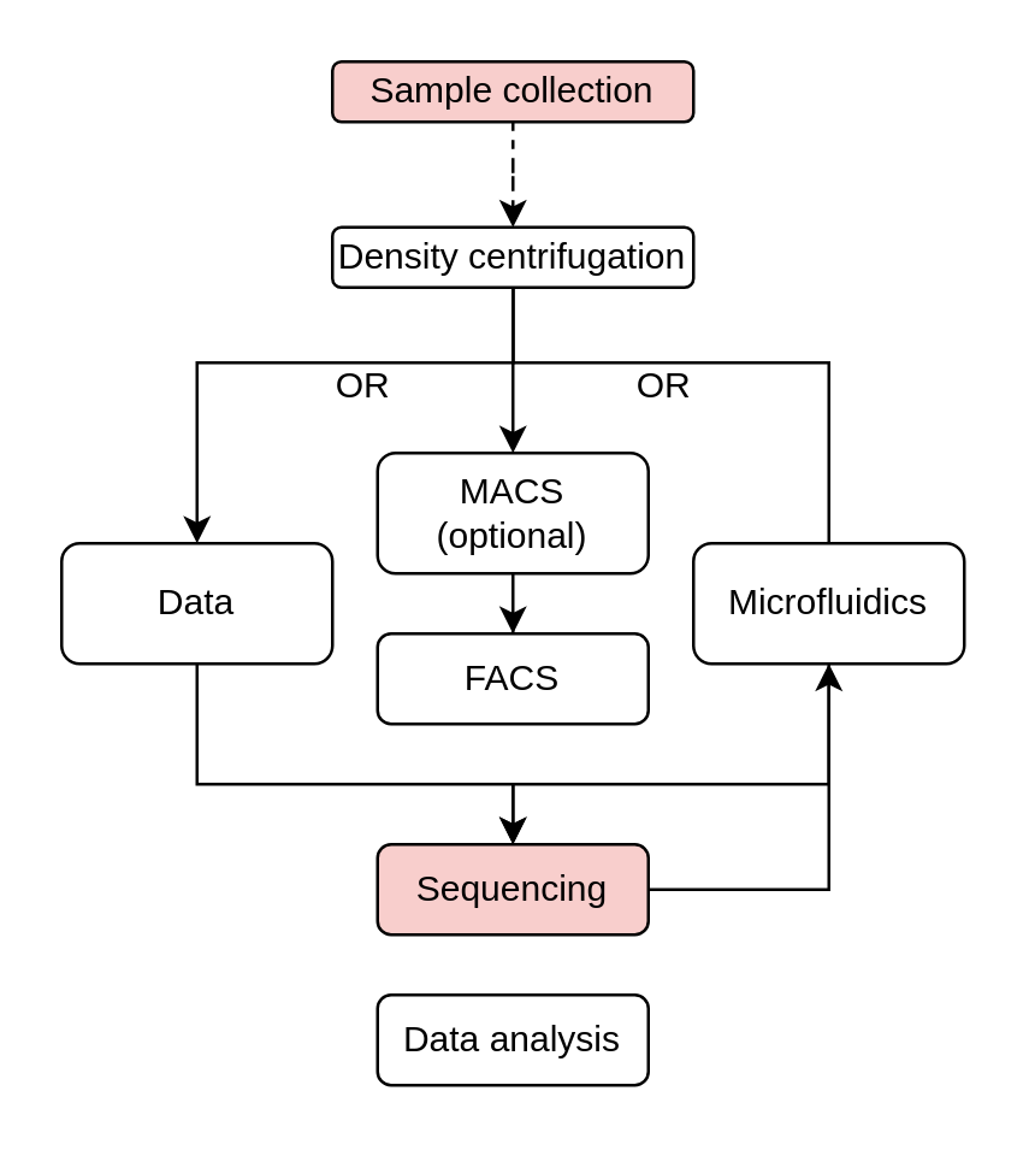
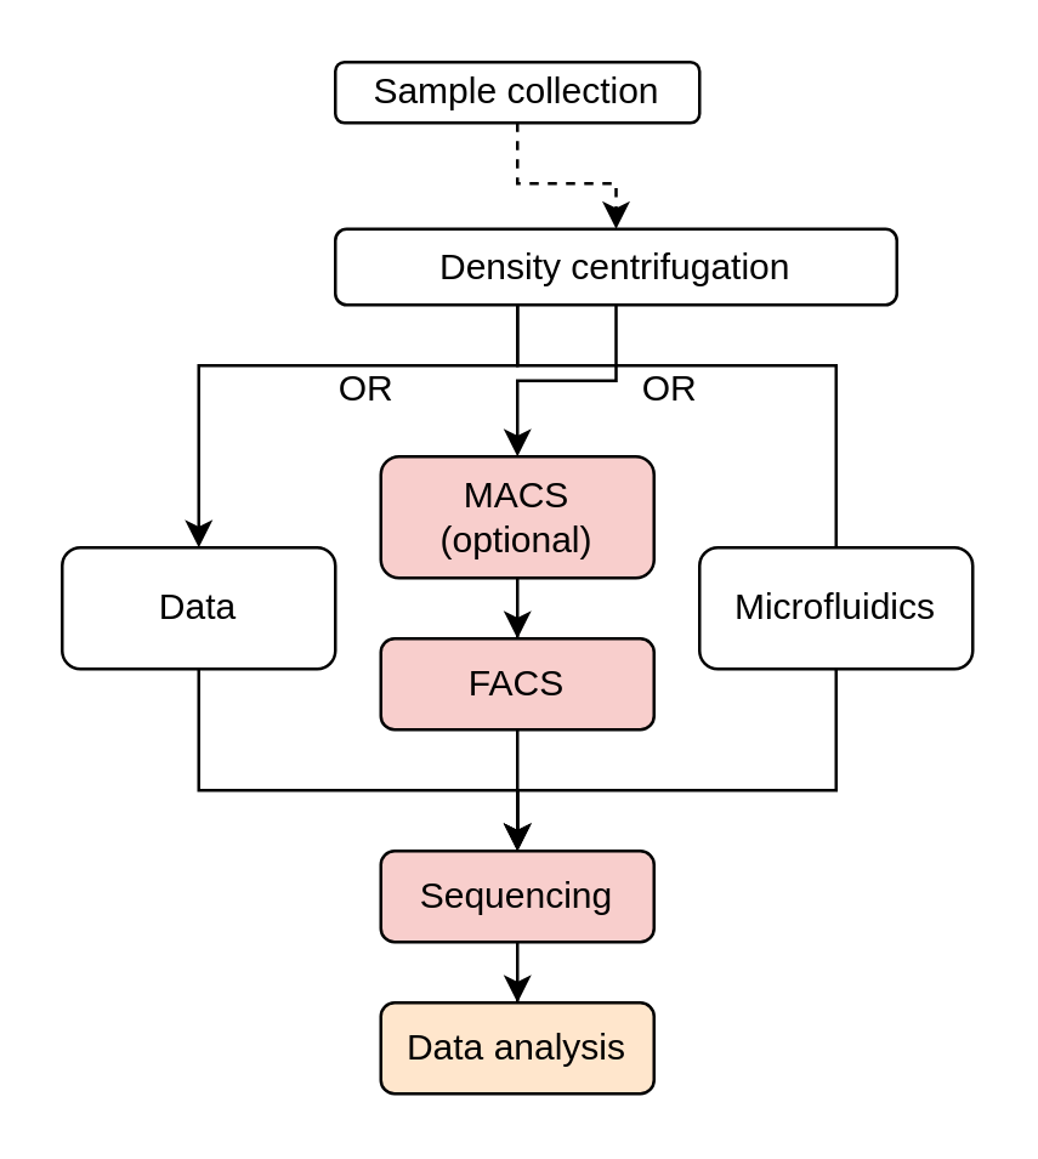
  <mxCell id="0" />
  <mxCell id="1" parent="0" />
  <mxCell id="2" value="" style="edgeStyle=orthogonalEdgeStyle;rounded=0;orthogonalLoop=1;jettySize=auto;html=1;dashed=1;" edge="1" parent="1" source="3" target="7"><mxGeometry relative="1" as="geometry" /></mxCell>
- <mxCell id="3" value="&lt;font style=&quot;font-size: 12px;&quot;&gt;Sample collection&lt;/font&gt;" style="rounded=1;whiteSpace=wrap;html=1;fillColor=#f8cecc;" vertex="1" parent="1"><mxGeometry x="110" y="20" width="120" height="20" as="geometry" /></mxCell>
+ <mxCell id="3" value="&lt;font style=&quot;font-size: 12px;&quot;&gt;Sample collection&lt;/font&gt;" style="rounded=1;whiteSpace=wrap;html=1;" vertex="1" parent="1"><mxGeometry x="110" y="20" width="120" height="20" as="geometry" /></mxCell>
  <mxCell id="4" value="" style="edgeStyle=orthogonalEdgeStyle;rounded=0;orthogonalLoop=1;jettySize=auto;html=1;" edge="1" parent="1" source="7" target="9"><mxGeometry relative="1" as="geometry"><Array as="points"><mxPoint x="170" y="120" /><mxPoint x="65" y="120" /></Array></mxGeometry></mxCell>
  <mxCell id="5" value="" style="edgeStyle=orthogonalEdgeStyle;rounded=0;orthogonalLoop=1;jettySize=auto;html=1;endArrow=none;" edge="1" parent="1" source="7" target="11"><mxGeometry relative="1" as="geometry"><Array as="points"><mxPoint x="170" y="120" /><mxPoint x="275" y="120" /></Array></mxGeometry></mxCell>
  <mxCell id="6" value="" style="edgeStyle=orthogonalEdgeStyle;rounded=0;orthogonalLoop=1;jettySize=auto;html=1;" edge="1" parent="1" source="7" target="13"><mxGeometry relative="1" as="geometry" /></mxCell>
- <mxCell id="7" value="Density centrifugation" style="whiteSpace=wrap;html=1;rounded=1;" vertex="1" parent="1"><mxGeometry x="110" y="75" width="120" height="20" as="geometry" /></mxCell>
+ <mxCell id="7" value="Density centrifugation" style="whiteSpace=wrap;html=1;rounded=1;" vertex="1" parent="1"><mxGeometry x="110" y="75" width="185" height="25" as="geometry" /></mxCell>
  <mxCell id="8" style="edgeStyle=orthogonalEdgeStyle;rounded=0;orthogonalLoop=1;jettySize=auto;html=1;exitX=0.5;exitY=1;exitDx=0;exitDy=0;entryX=0.5;entryY=0;entryDx=0;entryDy=0;" edge="1" parent="1" source="9" target="17"><mxGeometry relative="1" as="geometry"><Array as="points"><mxPoint x="65" y="260" /><mxPoint x="170" y="260" /></Array></mxGeometry></mxCell>
  <mxCell id="9" value="Data" style="whiteSpace=wrap;html=1;rounded=1;" vertex="1" parent="1"><mxGeometry x="20" y="180" width="90" height="40" as="geometry" /></mxCell>
  <mxCell id="10" style="edgeStyle=orthogonalEdgeStyle;rounded=0;orthogonalLoop=1;jettySize=auto;html=1;exitX=0.5;exitY=1;exitDx=0;exitDy=0;" edge="1" parent="1" source="11"><mxGeometry relative="1" as="geometry"><mxPoint x="170" y="280" as="targetPoint" /><Array as="points"><mxPoint x="275" y="260" /><mxPoint x="170" y="260" /></Array></mxGeometry></mxCell>
  <mxCell id="11" value="Microfluidics" style="whiteSpace=wrap;html=1;rounded=1;" vertex="1" parent="1"><mxGeometry x="230" y="180" width="90" height="40" as="geometry" /></mxCell>
  <mxCell id="12" value="" style="edgeStyle=orthogonalEdgeStyle;rounded=0;orthogonalLoop=1;jettySize=auto;html=1;" edge="1" parent="1" source="13" target="15"><mxGeometry relative="1" as="geometry" /></mxCell>
- <mxCell id="13" value="MACS&lt;div&gt;(optional)&lt;/div&gt;" style="whiteSpace=wrap;html=1;rounded=1;" vertex="1" parent="1"><mxGeometry x="125" y="150" width="90" height="40" as="geometry" /></mxCell>
- <mxCell id="15" value="FACS" style="whiteSpace=wrap;html=1;rounded=1;" vertex="1" parent="1"><mxGeometry x="125" y="210" width="90" height="30" as="geometry" /></mxCell>
- <mxCell id="16" value="" style="edgeStyle=orthogonalEdgeStyle;rounded=0;orthogonalLoop=1;jettySize=auto;html=1;" edge="1" parent="1" source="17" target="11"><mxGeometry relative="1" as="geometry" /></mxCell>
+ <mxCell id="13" value="MACS&lt;div&gt;(optional)&lt;/div&gt;" style="whiteSpace=wrap;html=1;rounded=1;fillColor=#f8cecc;" vertex="1" parent="1"><mxGeometry x="125" y="150" width="90" height="40" as="geometry" /></mxCell>
+ <mxCell id="14" value="" style="edgeStyle=orthogonalEdgeStyle;rounded=0;orthogonalLoop=1;jettySize=auto;html=1;" edge="1" parent="1" source="15" target="17"><mxGeometry relative="1" as="geometry"><Array as="points"><mxPoint x="170" y="270" /><mxPoint x="170" y="270" /></Array></mxGeometry></mxCell>
+ <mxCell id="15" value="FACS" style="whiteSpace=wrap;html=1;rounded=1;fillColor=#f8cecc;" vertex="1" parent="1"><mxGeometry x="125" y="210" width="90" height="30" as="geometry" /></mxCell>
+ <mxCell id="16" value="" style="edgeStyle=orthogonalEdgeStyle;rounded=0;orthogonalLoop=1;jettySize=auto;html=1;" edge="1" parent="1" source="17" target="20"><mxGeometry relative="1" as="geometry" /></mxCell>
  <mxCell id="17" value="Sequencing" style="whiteSpace=wrap;html=1;rounded=1;fillColor=#f8cecc;" vertex="1" parent="1"><mxGeometry x="125" y="280" width="90" height="30" as="geometry" /></mxCell>
  <mxCell id="18" value="OR" style="text;html=1;align=center;verticalAlign=middle;resizable=0;points=[];autosize=1;strokeColor=none;fillColor=none;" vertex="1" parent="1"><mxGeometry x="100" y="113" width="40" height="30" as="geometry" /></mxCell>
  <mxCell id="19" value="OR" style="text;html=1;align=center;verticalAlign=middle;resizable=0;points=[];autosize=1;strokeColor=none;fillColor=none;" vertex="1" parent="1"><mxGeometry x="200" y="113" width="40" height="30" as="geometry" /></mxCell>
- <mxCell id="20" value="Data analysis" style="whiteSpace=wrap;html=1;rounded=1;" vertex="1" parent="1"><mxGeometry x="125" y="330" width="90" height="30" as="geometry" /></mxCell>
+ <mxCell id="20" value="Data analysis" style="whiteSpace=wrap;html=1;rounded=1;fillColor=#ffe6cc;" vertex="1" parent="1"><mxGeometry x="125" y="330" width="90" height="30" as="geometry" /></mxCell>
